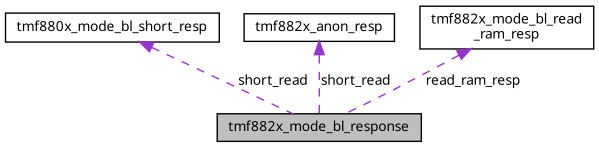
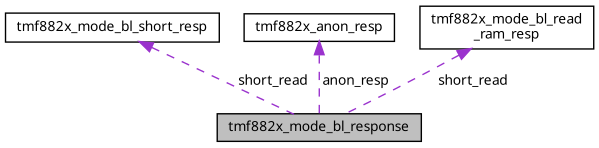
  digraph {
    fontname="Noto Sans"
    node [color=black fillcolor=white fontname="Noto Sans" fontsize=10 shape=record style=filled]
    edge [color=darkorchid3 dir=back fontname="Noto Sans" fontsize=10 labelfontname=Helvetica labelfontsize=10 style=dashed]
    n1 [fillcolor=grey75 fontcolor=black height=0.2 label=tmf882x_mode_bl_response width=0.4]
-   n2 [height=0.2 label=tmf880x_mode_bl_short_resp width=0.4]
+   n2 [height=0.2 label=tmf882x_mode_bl_short_resp width=0.4]
    n3 [height=0.2 label=tmf882x_anon_resp width=0.4]
    n4 [height=0.2 label="tmf882x_mode_bl_read\l_ram_resp" width=0.4]
    n2 -> n1 [label=" short_read"]
-   n3 -> n1 [label=" short_read"]
-   n4 -> n1 [label=" read_ram_resp"]
+   n3 -> n1 [label=" anon_resp"]
+   n4 -> n1 [label=" short_read"]
  }
